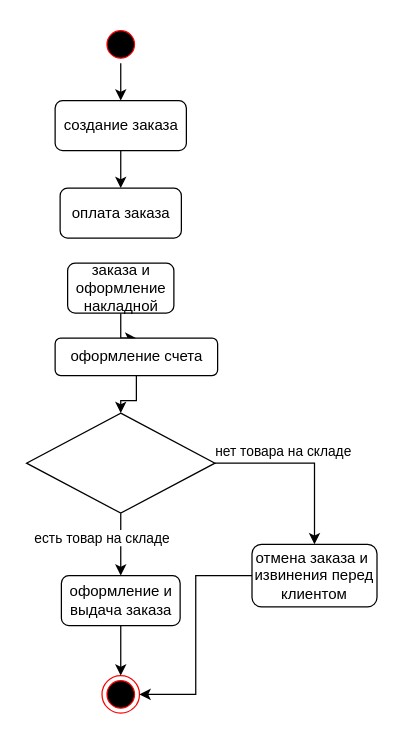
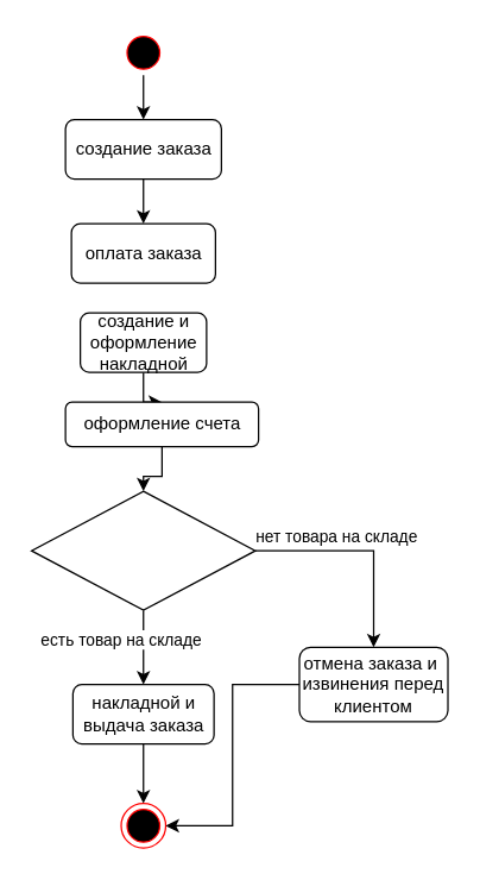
  <mxCell id="0" />
  <mxCell id="1" parent="0" />
  <mxCell id="2" style="edgeStyle=orthogonalEdgeStyle;rounded=0;orthogonalLoop=1;jettySize=auto;html=1;" edge="1" parent="1" source="3" target="6"><mxGeometry relative="1" as="geometry" /></mxCell>
  <mxCell id="3" value="" style="ellipse;html=1;shape=startState;fillColor=#000000;strokeColor=#ff0000;" vertex="1" parent="1"><mxGeometry x="81" y="20" width="30" height="30" as="geometry" /></mxCell>
  <mxCell id="4" value="" style="ellipse;html=1;shape=endState;fillColor=#000000;strokeColor=#ff0000;" vertex="1" parent="1"><mxGeometry x="81" y="540" width="30" height="30" as="geometry" /></mxCell>
  <mxCell id="5" style="edgeStyle=orthogonalEdgeStyle;rounded=0;orthogonalLoop=1;jettySize=auto;html=1;" edge="1" parent="1" source="6" target="7"><mxGeometry relative="1" as="geometry" /></mxCell>
  <mxCell id="6" value="создание заказа" style="rounded=1;whiteSpace=wrap;html=1;" vertex="1" parent="1"><mxGeometry x="43.5" y="80" width="105" height="40" as="geometry" /></mxCell>
  <mxCell id="7" value="оплата заказа" style="rounded=1;whiteSpace=wrap;html=1;" vertex="1" parent="1"><mxGeometry x="47.5" y="150" width="97" height="40" as="geometry" /></mxCell>
  <mxCell id="8" style="edgeStyle=orthogonalEdgeStyle;rounded=0;orthogonalLoop=1;jettySize=auto;html=1;" edge="1" parent="1" source="9" target="11"><mxGeometry relative="1" as="geometry" /></mxCell>
- <mxCell id="9" value="заказа и оформление накладной" style="rounded=1;whiteSpace=wrap;html=1;" vertex="1" parent="1"><mxGeometry x="53.5" y="210" width="85" height="40" as="geometry" /></mxCell>
+ <mxCell id="9" value="создание и оформление накладной" style="rounded=1;whiteSpace=wrap;html=1;" vertex="1" parent="1"><mxGeometry x="53.5" y="210" width="85" height="40" as="geometry" /></mxCell>
  <mxCell id="10" style="edgeStyle=orthogonalEdgeStyle;rounded=0;orthogonalLoop=1;jettySize=auto;html=1;entryX=0.5;entryY=0;entryDx=0;entryDy=0;" edge="1" parent="1" source="11" target="15"><mxGeometry relative="1" as="geometry" /></mxCell>
  <mxCell id="11" value="оформление счета" style="rounded=1;whiteSpace=wrap;html=1;" vertex="1" parent="1"><mxGeometry x="43.5" y="270" width="130" height="30" as="geometry" /></mxCell>
  <mxCell id="12" value="есть товар на складе" style="edgeStyle=orthogonalEdgeStyle;rounded=0;orthogonalLoop=1;jettySize=auto;html=1;" edge="1" parent="1" source="15"><mxGeometry x="-0.2" y="-15" relative="1" as="geometry"><mxPoint x="96" y="460" as="targetPoint" /><mxPoint as="offset" /></mxGeometry></mxCell>
  <mxCell id="13" style="edgeStyle=orthogonalEdgeStyle;rounded=0;orthogonalLoop=1;jettySize=auto;html=1;entryX=0.5;entryY=0;entryDx=0;entryDy=0;" edge="1" parent="1" source="15" target="19"><mxGeometry relative="1" as="geometry" /></mxCell>
  <mxCell id="14" value="нет товара на складе" style="edgeLabel;html=1;align=center;verticalAlign=middle;resizable=0;points=[];" vertex="1" connectable="0" parent="13"><mxGeometry x="-0.748" y="1" relative="1" as="geometry"><mxPoint x="36" y="-9" as="offset" /></mxGeometry></mxCell>
  <mxCell id="15" value="" style="rhombus;whiteSpace=wrap;html=1;" vertex="1" parent="1"><mxGeometry x="20.62" y="330" width="150.75" height="80" as="geometry" /></mxCell>
  <mxCell id="16" style="edgeStyle=orthogonalEdgeStyle;rounded=0;orthogonalLoop=1;jettySize=auto;html=1;entryX=0.5;entryY=0;entryDx=0;entryDy=0;" edge="1" parent="1" source="17" target="4"><mxGeometry relative="1" as="geometry" /></mxCell>
- <mxCell id="17" value="оформление и выдача заказа" style="rounded=1;whiteSpace=wrap;html=1;" vertex="1" parent="1"><mxGeometry x="48.51" y="460" width="95" height="40" as="geometry" /></mxCell>
+ <mxCell id="17" value="накладной и выдача заказа" style="rounded=1;whiteSpace=wrap;html=1;" vertex="1" parent="1"><mxGeometry x="48.51" y="460" width="95" height="40" as="geometry" /></mxCell>
  <mxCell id="18" style="edgeStyle=orthogonalEdgeStyle;rounded=0;orthogonalLoop=1;jettySize=auto;html=1;entryX=1;entryY=0.5;entryDx=0;entryDy=0;" edge="1" parent="1" source="19" target="4"><mxGeometry relative="1" as="geometry" /></mxCell>
  <mxCell id="19" value="отмена заказа и&amp;nbsp;&lt;br&gt;извинения перед клиентом" style="rounded=1;whiteSpace=wrap;html=1;" vertex="1" parent="1"><mxGeometry x="201" y="435" width="100" height="50" as="geometry" /></mxCell>
